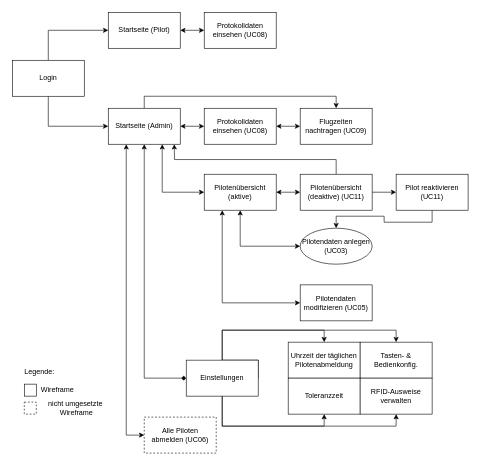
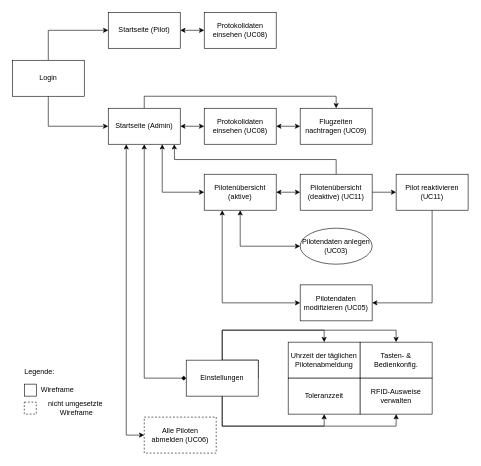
  <mxCell id="0" />
  <mxCell id="1" parent="0" />
  <mxCell id="2" value="Pilotendaten anlegen (UC03)" style="ellipse;whiteSpace=wrap;html=1;" parent="1" vertex="1"><mxGeometry x="500" y="380" width="120" height="60" as="geometry" /></mxCell>
  <mxCell id="3" value="Pilotendaten modifizieren (UC05)" style="rounded=0;whiteSpace=wrap;html=1;" parent="1" vertex="1"><mxGeometry x="500" y="474.5" width="120" height="60" as="geometry" /></mxCell>
  <mxCell id="4" style="edgeStyle=orthogonalEdgeStyle;rounded=0;orthogonalLoop=1;jettySize=auto;html=1;exitX=1;exitY=0.5;exitDx=0;exitDy=0;entryX=0;entryY=0.5;entryDx=0;entryDy=0;startArrow=classic;startFill=1;" parent="1" source="5" target="6" edge="1"><mxGeometry relative="1" as="geometry" /></mxCell>
  <mxCell id="5" value="Protokolldaten einsehen (UC08)" style="rounded=0;whiteSpace=wrap;html=1;" parent="1" vertex="1"><mxGeometry x="340" y="180" width="120" height="60" as="geometry" /></mxCell>
  <mxCell id="6" value="Flugzeiten nachtragen (UC09)" style="rounded=0;whiteSpace=wrap;html=1;" parent="1" vertex="1"><mxGeometry x="500" y="180" width="120" height="60" as="geometry" /></mxCell>
  <mxCell id="7" style="edgeStyle=orthogonalEdgeStyle;rounded=0;orthogonalLoop=1;jettySize=auto;html=1;exitX=1;exitY=0.5;exitDx=0;exitDy=0;entryX=0;entryY=0.5;entryDx=0;entryDy=0;startArrow=none;startFill=0;" parent="1" source="9" target="15" edge="1"><mxGeometry relative="1" as="geometry" /></mxCell>
  <mxCell id="8" style="edgeStyle=orthogonalEdgeStyle;rounded=0;orthogonalLoop=1;jettySize=auto;html=1;exitX=0.5;exitY=0;exitDx=0;exitDy=0;startArrow=none;startFill=0;" parent="1" source="9" edge="1"><mxGeometry relative="1" as="geometry"><mxPoint x="290" y="240" as="targetPoint" /></mxGeometry></mxCell>
  <mxCell id="9" value="Pilotenübersicht (deaktive) (UC11)" style="rounded=0;whiteSpace=wrap;html=1;" parent="1" vertex="1"><mxGeometry x="500" y="290" width="120" height="60" as="geometry" /></mxCell>
  <mxCell id="10" style="edgeStyle=orthogonalEdgeStyle;rounded=0;orthogonalLoop=1;jettySize=auto;html=1;exitX=0.5;exitY=1;exitDx=0;exitDy=0;entryX=0;entryY=0.5;entryDx=0;entryDy=0;startArrow=classic;startFill=1;" parent="1" source="13" target="2" edge="1"><mxGeometry relative="1" as="geometry" /></mxCell>
  <mxCell id="11" style="edgeStyle=orthogonalEdgeStyle;rounded=0;orthogonalLoop=1;jettySize=auto;html=1;exitX=0.25;exitY=1;exitDx=0;exitDy=0;entryX=0;entryY=0.5;entryDx=0;entryDy=0;startArrow=classic;startFill=1;" parent="1" source="13" target="3" edge="1"><mxGeometry relative="1" as="geometry" /></mxCell>
  <mxCell id="12" style="edgeStyle=orthogonalEdgeStyle;rounded=0;orthogonalLoop=1;jettySize=auto;html=1;exitX=1;exitY=0.5;exitDx=0;exitDy=0;startArrow=classic;startFill=1;" parent="1" source="13" target="9" edge="1"><mxGeometry relative="1" as="geometry" /></mxCell>
  <mxCell id="13" value="Pilotenübersicht (aktive)" style="rounded=0;whiteSpace=wrap;html=1;" parent="1" vertex="1"><mxGeometry x="340" y="290" width="120" height="60" as="geometry" /></mxCell>
- <mxCell id="14" style="edgeStyle=orthogonalEdgeStyle;rounded=0;orthogonalLoop=1;jettySize=auto;html=1;exitX=0.5;exitY=1;exitDx=0;exitDy=0;startArrow=none;startFill=0;" parent="1" source="15" target="2" edge="1"><mxGeometry relative="1" as="geometry" /></mxCell>
+ <mxCell id="14" style="edgeStyle=orthogonalEdgeStyle;rounded=0;orthogonalLoop=1;jettySize=auto;html=1;exitX=0.5;exitY=1;exitDx=0;exitDy=0;entryX=1;entryY=0.5;entryDx=0;entryDy=0;startArrow=none;startFill=0;" parent="1" source="15" target="3" edge="1"><mxGeometry relative="1" as="geometry" /></mxCell>
  <mxCell id="15" value="Pilot reaktivieren (UC11)" style="rounded=0;whiteSpace=wrap;html=1;" parent="1" vertex="1"><mxGeometry x="660" y="290" width="120" height="60" as="geometry" /></mxCell>
  <mxCell id="16" style="edgeStyle=orthogonalEdgeStyle;rounded=0;orthogonalLoop=1;jettySize=auto;html=1;exitX=0.5;exitY=1;exitDx=0;exitDy=0;entryX=0;entryY=0.5;entryDx=0;entryDy=0;" parent="1" source="18" target="24" edge="1"><mxGeometry relative="1" as="geometry" /></mxCell>
  <mxCell id="17" style="edgeStyle=orthogonalEdgeStyle;rounded=0;orthogonalLoop=1;jettySize=auto;html=1;exitX=0.5;exitY=0;exitDx=0;exitDy=0;entryX=0;entryY=0.5;entryDx=0;entryDy=0;" parent="1" source="18" target="26" edge="1"><mxGeometry relative="1" as="geometry" /></mxCell>
  <mxCell id="18" value="Login" style="rounded=0;whiteSpace=wrap;html=1;" parent="1" vertex="1"><mxGeometry x="20" y="100" width="120" height="60" as="geometry" /></mxCell>
  <mxCell id="19" style="edgeStyle=orthogonalEdgeStyle;rounded=0;orthogonalLoop=1;jettySize=auto;html=1;exitX=1;exitY=0.5;exitDx=0;exitDy=0;entryX=0;entryY=0.5;entryDx=0;entryDy=0;startArrow=classic;startFill=1;" parent="1" source="24" target="5" edge="1"><mxGeometry relative="1" as="geometry" /></mxCell>
  <mxCell id="20" style="edgeStyle=orthogonalEdgeStyle;rounded=0;orthogonalLoop=1;jettySize=auto;html=1;exitX=0.25;exitY=1;exitDx=0;exitDy=0;entryX=0;entryY=0.5;entryDx=0;entryDy=0;startArrow=classic;startFill=1;" parent="1" source="24" target="33" edge="1"><mxGeometry relative="1" as="geometry" /></mxCell>
  <mxCell id="21" style="edgeStyle=orthogonalEdgeStyle;rounded=0;orthogonalLoop=1;jettySize=auto;html=1;exitX=0.5;exitY=1;exitDx=0;exitDy=0;entryX=0;entryY=0.5;entryDx=0;entryDy=0;startArrow=classic;startFill=1;endArrow=diamond;" parent="1" source="24" target="31" edge="1"><mxGeometry relative="1" as="geometry" /></mxCell>
  <mxCell id="22" style="edgeStyle=orthogonalEdgeStyle;rounded=0;orthogonalLoop=1;jettySize=auto;html=1;exitX=0.75;exitY=1;exitDx=0;exitDy=0;entryX=0;entryY=0.5;entryDx=0;entryDy=0;startArrow=classic;startFill=1;" parent="1" source="24" target="13" edge="1"><mxGeometry relative="1" as="geometry" /></mxCell>
  <mxCell id="23" style="edgeStyle=orthogonalEdgeStyle;rounded=0;orthogonalLoop=1;jettySize=auto;html=1;exitX=0.5;exitY=0;exitDx=0;exitDy=0;entryX=0.5;entryY=0;entryDx=0;entryDy=0;startArrow=none;startFill=0;" parent="1" source="24" target="6" edge="1"><mxGeometry relative="1" as="geometry" /></mxCell>
  <mxCell id="24" value="Startseite (Admin)" style="rounded=0;whiteSpace=wrap;html=1;" parent="1" vertex="1"><mxGeometry x="180" y="180" width="120" height="60" as="geometry" /></mxCell>
  <mxCell id="25" style="edgeStyle=orthogonalEdgeStyle;rounded=0;orthogonalLoop=1;jettySize=auto;html=1;exitX=1;exitY=0.5;exitDx=0;exitDy=0;entryX=0;entryY=0.5;entryDx=0;entryDy=0;startArrow=classic;startFill=1;" parent="1" source="26" target="32" edge="1"><mxGeometry relative="1" as="geometry" /></mxCell>
  <mxCell id="26" value="Startseite (Pilot)" style="rounded=0;whiteSpace=wrap;html=1;" parent="1" vertex="1"><mxGeometry x="180" y="20" width="120" height="60" as="geometry" /></mxCell>
  <mxCell id="27" style="edgeStyle=orthogonalEdgeStyle;rounded=0;orthogonalLoop=1;jettySize=auto;html=1;exitX=0.5;exitY=0;exitDx=0;exitDy=0;entryX=0.5;entryY=0;entryDx=0;entryDy=0;" edge="1" parent="1" source="31" target="40"><mxGeometry relative="1" as="geometry" /></mxCell>
  <mxCell id="28" style="edgeStyle=orthogonalEdgeStyle;rounded=0;orthogonalLoop=1;jettySize=auto;html=1;exitX=1;exitY=0.5;exitDx=0;exitDy=0;entryX=0.5;entryY=0;entryDx=0;entryDy=0;" edge="1" parent="1" source="31" target="39"><mxGeometry relative="1" as="geometry"><Array as="points"><mxPoint x="370" y="600" /><mxPoint x="370" y="550" /><mxPoint x="540" y="550" /></Array></mxGeometry></mxCell>
  <mxCell id="29" style="edgeStyle=orthogonalEdgeStyle;rounded=0;orthogonalLoop=1;jettySize=auto;html=1;entryX=0.5;entryY=1;entryDx=0;entryDy=0;" edge="1" parent="1" source="31" target="41"><mxGeometry relative="1" as="geometry"><Array as="points"><mxPoint x="370" y="710" /><mxPoint x="540" y="710" /></Array></mxGeometry></mxCell>
  <mxCell id="30" style="edgeStyle=orthogonalEdgeStyle;rounded=0;orthogonalLoop=1;jettySize=auto;html=1;entryX=0.5;entryY=1;entryDx=0;entryDy=0;" edge="1" parent="1" source="31" target="42"><mxGeometry relative="1" as="geometry"><Array as="points"><mxPoint x="370" y="710" /><mxPoint x="660" y="710" /></Array></mxGeometry></mxCell>
  <mxCell id="31" value="Einstellungen" style="rounded=0;whiteSpace=wrap;html=1;" parent="1" vertex="1"><mxGeometry x="310" y="600" width="120" height="60" as="geometry" /></mxCell>
  <mxCell id="32" value="Protokolldaten einsehen (UC08)" style="rounded=0;whiteSpace=wrap;html=1;" parent="1" vertex="1"><mxGeometry x="340" y="20" width="120" height="60" as="geometry" /></mxCell>
  <mxCell id="33" value="Alle Piloten&lt;br&gt;abmelden (UC06)" style="rounded=0;whiteSpace=wrap;html=1;dashed=1;" parent="1" vertex="1"><mxGeometry x="240" y="695" width="120" height="60" as="geometry" /></mxCell>
  <mxCell id="34" value="" style="rounded=0;whiteSpace=wrap;html=1;dashed=1;" parent="1" vertex="1"><mxGeometry x="40" y="670" width="20" height="20" as="geometry" /></mxCell>
  <mxCell id="35" value="" style="rounded=0;whiteSpace=wrap;html=1;" parent="1" vertex="1"><mxGeometry x="40" y="640" width="20" height="20" as="geometry" /></mxCell>
  <mxCell id="36" value="Wireframe" style="text;html=1;align=center;verticalAlign=middle;resizable=0;points=[];autosize=1;" parent="1" vertex="1"><mxGeometry x="60" y="640" width="70" height="20" as="geometry" /></mxCell>
  <mxCell id="37" value="nicht umgesetzte&lt;br&gt;&amp;nbsp;Wireframe" style="text;html=1;align=center;verticalAlign=middle;resizable=0;points=[];autosize=1;" parent="1" vertex="1"><mxGeometry x="70" y="665" width="110" height="30" as="geometry" /></mxCell>
  <mxCell id="38" value="Legende:" style="text;html=1;align=center;verticalAlign=middle;resizable=0;points=[];autosize=1;" parent="1" vertex="1"><mxGeometry x="30" y="610" width="70" height="20" as="geometry" /></mxCell>
  <mxCell id="39" value="Uhrzeit der täglichen Pilotenabmeldung" style="rounded=0;whiteSpace=wrap;html=1;" vertex="1" parent="1"><mxGeometry x="480" y="570" width="120" height="60" as="geometry" /></mxCell>
  <mxCell id="40" value="Tasten- &amp;amp; Bedienkonfig." style="rounded=0;whiteSpace=wrap;html=1;" vertex="1" parent="1"><mxGeometry x="600" y="570" width="120" height="60" as="geometry" /></mxCell>
  <mxCell id="41" value="Toleranzzeit" style="rounded=0;whiteSpace=wrap;html=1;" vertex="1" parent="1"><mxGeometry x="480" y="630" width="120" height="60" as="geometry" /></mxCell>
  <mxCell id="42" value="RFID-Ausweise verwalten" style="rounded=0;whiteSpace=wrap;html=1;" vertex="1" parent="1"><mxGeometry x="600" y="630" width="120" height="60" as="geometry" /></mxCell>
